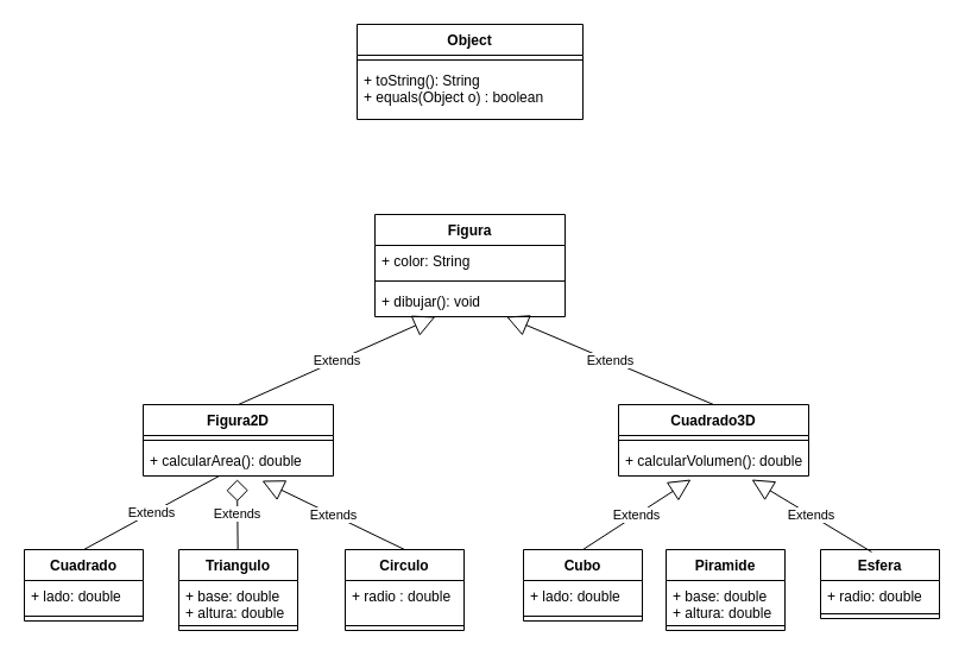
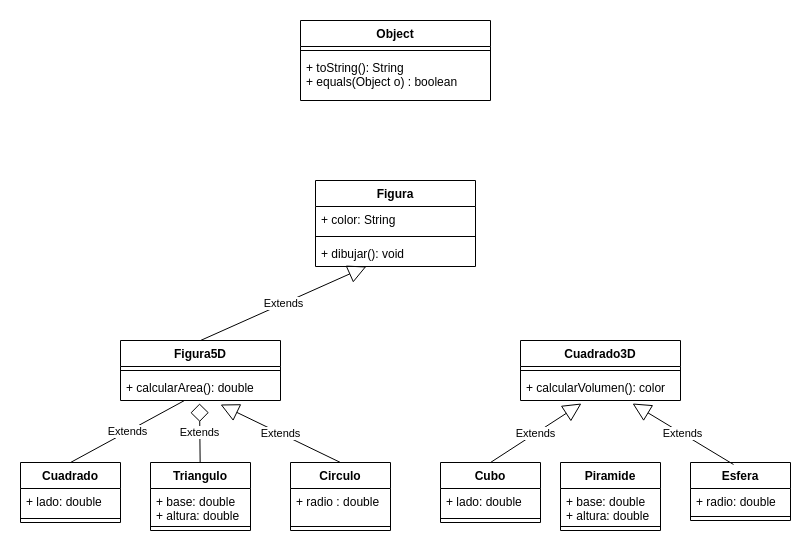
  <mxCell id="0" />
  <mxCell id="1" parent="0" />
  <mxCell id="2" value="Figura" style="swimlane;fontStyle=1;align=center;verticalAlign=top;childLayout=stackLayout;horizontal=1;startSize=26;horizontalStack=0;resizeParent=1;resizeParentMax=0;resizeLast=0;collapsible=1;marginBottom=0;whiteSpace=wrap;html=1;" vertex="1" parent="1"><mxGeometry x="315" y="180" width="160" height="86" as="geometry" /></mxCell>
  <mxCell id="3" value="+ color: String" style="text;strokeColor=none;fillColor=none;align=left;verticalAlign=top;spacingLeft=4;spacingRight=4;overflow=hidden;rotatable=0;points=[[0,0.5],[1,0.5]];portConstraint=eastwest;whiteSpace=wrap;html=1;" vertex="1" parent="2"><mxGeometry y="26" width="160" height="26" as="geometry" /></mxCell>
  <mxCell id="4" value="" style="line;strokeWidth=1;fillColor=none;align=left;verticalAlign=middle;spacingTop=-1;spacingLeft=3;spacingRight=3;rotatable=0;labelPosition=right;points=[];portConstraint=eastwest;strokeColor=inherit;" vertex="1" parent="2"><mxGeometry y="52" width="160" height="8" as="geometry" /></mxCell>
  <mxCell id="5" value="+ dibujar(): void" style="text;strokeColor=none;fillColor=none;align=left;verticalAlign=top;spacingLeft=4;spacingRight=4;overflow=hidden;rotatable=0;points=[[0,0.5],[1,0.5]];portConstraint=eastwest;whiteSpace=wrap;html=1;" vertex="1" parent="2"><mxGeometry y="60" width="160" height="26" as="geometry" /></mxCell>
  <mxCell id="6" value="Object" style="swimlane;fontStyle=1;align=center;verticalAlign=top;childLayout=stackLayout;horizontal=1;startSize=26;horizontalStack=0;resizeParent=1;resizeParentMax=0;resizeLast=0;collapsible=1;marginBottom=0;whiteSpace=wrap;html=1;" vertex="1" parent="1"><mxGeometry x="300" y="20" width="190" height="80" as="geometry" /></mxCell>
  <mxCell id="7" value="" style="line;strokeWidth=1;fillColor=none;align=left;verticalAlign=middle;spacingTop=-1;spacingLeft=3;spacingRight=3;rotatable=0;labelPosition=right;points=[];portConstraint=eastwest;strokeColor=inherit;" vertex="1" parent="6"><mxGeometry y="26" width="190" height="8" as="geometry" /></mxCell>
  <mxCell id="8" value="+ toString(): String&lt;div&gt;+ equals(Object o) : boolean&lt;/div&gt;" style="text;strokeColor=none;fillColor=none;align=left;verticalAlign=top;spacingLeft=4;spacingRight=4;overflow=hidden;rotatable=0;points=[[0,0.5],[1,0.5]];portConstraint=eastwest;whiteSpace=wrap;html=1;" vertex="1" parent="6"><mxGeometry y="34" width="190" height="46" as="geometry" /></mxCell>
- <mxCell id="9" value="Figura2D" style="swimlane;fontStyle=1;align=center;verticalAlign=top;childLayout=stackLayout;horizontal=1;startSize=26;horizontalStack=0;resizeParent=1;resizeParentMax=0;resizeLast=0;collapsible=1;marginBottom=0;whiteSpace=wrap;html=1;" vertex="1" parent="1"><mxGeometry x="120" y="340" width="160" height="60" as="geometry" /></mxCell>
+ <mxCell id="9" value="Figura5D" style="swimlane;fontStyle=1;align=center;verticalAlign=top;childLayout=stackLayout;horizontal=1;startSize=26;horizontalStack=0;resizeParent=1;resizeParentMax=0;resizeLast=0;collapsible=1;marginBottom=0;whiteSpace=wrap;html=1;" vertex="1" parent="1"><mxGeometry x="120" y="340" width="160" height="60" as="geometry" /></mxCell>
  <mxCell id="10" value="" style="line;strokeWidth=1;fillColor=none;align=left;verticalAlign=middle;spacingTop=-1;spacingLeft=3;spacingRight=3;rotatable=0;labelPosition=right;points=[];portConstraint=eastwest;strokeColor=inherit;" vertex="1" parent="9"><mxGeometry y="26" width="160" height="8" as="geometry" /></mxCell>
  <mxCell id="11" value="+ calcularArea(): double" style="text;strokeColor=none;fillColor=none;align=left;verticalAlign=top;spacingLeft=4;spacingRight=4;overflow=hidden;rotatable=0;points=[[0,0.5],[1,0.5]];portConstraint=eastwest;whiteSpace=wrap;html=1;" vertex="1" parent="9"><mxGeometry y="34" width="160" height="26" as="geometry" /></mxCell>
  <mxCell id="12" value="Cuadrado3D" style="swimlane;fontStyle=1;align=center;verticalAlign=top;childLayout=stackLayout;horizontal=1;startSize=26;horizontalStack=0;resizeParent=1;resizeParentMax=0;resizeLast=0;collapsible=1;marginBottom=0;whiteSpace=wrap;html=1;" vertex="1" parent="1"><mxGeometry x="520" y="340" width="160" height="60" as="geometry" /></mxCell>
  <mxCell id="13" value="" style="line;strokeWidth=1;fillColor=none;align=left;verticalAlign=middle;spacingTop=-1;spacingLeft=3;spacingRight=3;rotatable=0;labelPosition=right;points=[];portConstraint=eastwest;strokeColor=inherit;" vertex="1" parent="12"><mxGeometry y="26" width="160" height="8" as="geometry" /></mxCell>
- <mxCell id="14" value="+ calcularVolumen(): double" style="text;strokeColor=none;fillColor=none;align=left;verticalAlign=top;spacingLeft=4;spacingRight=4;overflow=hidden;rotatable=0;points=[[0,0.5],[1,0.5]];portConstraint=eastwest;whiteSpace=wrap;html=1;" vertex="1" parent="12"><mxGeometry y="34" width="160" height="26" as="geometry" /></mxCell>
+ <mxCell id="14" value="+ calcularVolumen(): color" style="text;strokeColor=none;fillColor=none;align=left;verticalAlign=top;spacingLeft=4;spacingRight=4;overflow=hidden;rotatable=0;points=[[0,0.5],[1,0.5]];portConstraint=eastwest;whiteSpace=wrap;html=1;" vertex="1" parent="12"><mxGeometry y="34" width="160" height="26" as="geometry" /></mxCell>
  <mxCell id="15" value="Cuadrado" style="swimlane;fontStyle=1;align=center;verticalAlign=top;childLayout=stackLayout;horizontal=1;startSize=26;horizontalStack=0;resizeParent=1;resizeParentMax=0;resizeLast=0;collapsible=1;marginBottom=0;whiteSpace=wrap;html=1;" vertex="1" parent="1"><mxGeometry x="20" y="462" width="100" height="60" as="geometry" /></mxCell>
  <mxCell id="16" value="+ lado: double" style="text;strokeColor=none;fillColor=none;align=left;verticalAlign=top;spacingLeft=4;spacingRight=4;overflow=hidden;rotatable=0;points=[[0,0.5],[1,0.5]];portConstraint=eastwest;whiteSpace=wrap;html=1;" vertex="1" parent="15"><mxGeometry y="26" width="100" height="26" as="geometry" /></mxCell>
  <mxCell id="17" value="" style="line;strokeWidth=1;fillColor=none;align=left;verticalAlign=middle;spacingTop=-1;spacingLeft=3;spacingRight=3;rotatable=0;labelPosition=right;points=[];portConstraint=eastwest;strokeColor=inherit;" vertex="1" parent="15"><mxGeometry y="52" width="100" height="8" as="geometry" /></mxCell>
  <mxCell id="18" value="Triangulo" style="swimlane;fontStyle=1;align=center;verticalAlign=top;childLayout=stackLayout;horizontal=1;startSize=26;horizontalStack=0;resizeParent=1;resizeParentMax=0;resizeLast=0;collapsible=1;marginBottom=0;whiteSpace=wrap;html=1;" vertex="1" parent="1"><mxGeometry x="150" y="462" width="100" height="68" as="geometry" /></mxCell>
  <mxCell id="19" value="+ base: double&lt;div&gt;+ altura: double&lt;/div&gt;" style="text;strokeColor=none;fillColor=none;align=left;verticalAlign=top;spacingLeft=4;spacingRight=4;overflow=hidden;rotatable=0;points=[[0,0.5],[1,0.5]];portConstraint=eastwest;whiteSpace=wrap;html=1;" vertex="1" parent="18"><mxGeometry y="26" width="100" height="34" as="geometry" /></mxCell>
  <mxCell id="20" value="" style="line;strokeWidth=1;fillColor=none;align=left;verticalAlign=middle;spacingTop=-1;spacingLeft=3;spacingRight=3;rotatable=0;labelPosition=right;points=[];portConstraint=eastwest;strokeColor=inherit;" vertex="1" parent="18"><mxGeometry y="60" width="100" height="8" as="geometry" /></mxCell>
  <mxCell id="21" value="Circulo" style="swimlane;fontStyle=1;align=center;verticalAlign=top;childLayout=stackLayout;horizontal=1;startSize=26;horizontalStack=0;resizeParent=1;resizeParentMax=0;resizeLast=0;collapsible=1;marginBottom=0;whiteSpace=wrap;html=1;" vertex="1" parent="1"><mxGeometry x="290" y="462" width="100" height="68" as="geometry" /></mxCell>
  <mxCell id="22" value="+ radio : double" style="text;strokeColor=none;fillColor=none;align=left;verticalAlign=top;spacingLeft=4;spacingRight=4;overflow=hidden;rotatable=0;points=[[0,0.5],[1,0.5]];portConstraint=eastwest;whiteSpace=wrap;html=1;" vertex="1" parent="21"><mxGeometry y="26" width="100" height="34" as="geometry" /></mxCell>
  <mxCell id="23" value="" style="line;strokeWidth=1;fillColor=none;align=left;verticalAlign=middle;spacingTop=-1;spacingLeft=3;spacingRight=3;rotatable=0;labelPosition=right;points=[];portConstraint=eastwest;strokeColor=inherit;" vertex="1" parent="21"><mxGeometry y="60" width="100" height="8" as="geometry" /></mxCell>
  <mxCell id="24" value="Cubo" style="swimlane;fontStyle=1;align=center;verticalAlign=top;childLayout=stackLayout;horizontal=1;startSize=26;horizontalStack=0;resizeParent=1;resizeParentMax=0;resizeLast=0;collapsible=1;marginBottom=0;whiteSpace=wrap;html=1;" vertex="1" parent="1"><mxGeometry x="440" y="462" width="100" height="60" as="geometry" /></mxCell>
  <mxCell id="25" value="+ lado: double" style="text;strokeColor=none;fillColor=none;align=left;verticalAlign=top;spacingLeft=4;spacingRight=4;overflow=hidden;rotatable=0;points=[[0,0.5],[1,0.5]];portConstraint=eastwest;whiteSpace=wrap;html=1;" vertex="1" parent="24"><mxGeometry y="26" width="100" height="26" as="geometry" /></mxCell>
  <mxCell id="26" value="" style="line;strokeWidth=1;fillColor=none;align=left;verticalAlign=middle;spacingTop=-1;spacingLeft=3;spacingRight=3;rotatable=0;labelPosition=right;points=[];portConstraint=eastwest;strokeColor=inherit;" vertex="1" parent="24"><mxGeometry y="52" width="100" height="8" as="geometry" /></mxCell>
  <mxCell id="27" value="Piramide" style="swimlane;fontStyle=1;align=center;verticalAlign=top;childLayout=stackLayout;horizontal=1;startSize=26;horizontalStack=0;resizeParent=1;resizeParentMax=0;resizeLast=0;collapsible=1;marginBottom=0;whiteSpace=wrap;html=1;" vertex="1" parent="1"><mxGeometry x="560" y="462" width="100" height="68" as="geometry" /></mxCell>
  <mxCell id="28" value="+ base: double&lt;div&gt;+ altura: double&lt;/div&gt;" style="text;strokeColor=none;fillColor=none;align=left;verticalAlign=top;spacingLeft=4;spacingRight=4;overflow=hidden;rotatable=0;points=[[0,0.5],[1,0.5]];portConstraint=eastwest;whiteSpace=wrap;html=1;" vertex="1" parent="27"><mxGeometry y="26" width="100" height="34" as="geometry" /></mxCell>
  <mxCell id="29" value="" style="line;strokeWidth=1;fillColor=none;align=left;verticalAlign=middle;spacingTop=-1;spacingLeft=3;spacingRight=3;rotatable=0;labelPosition=right;points=[];portConstraint=eastwest;strokeColor=inherit;" vertex="1" parent="27"><mxGeometry y="60" width="100" height="8" as="geometry" /></mxCell>
  <mxCell id="30" value="Esfera" style="swimlane;fontStyle=1;align=center;verticalAlign=top;childLayout=stackLayout;horizontal=1;startSize=26;horizontalStack=0;resizeParent=1;resizeParentMax=0;resizeLast=0;collapsible=1;marginBottom=0;whiteSpace=wrap;html=1;" vertex="1" parent="1"><mxGeometry x="690" y="462" width="100" height="58" as="geometry" /></mxCell>
  <mxCell id="31" value="+ radio: double" style="text;strokeColor=none;fillColor=none;align=left;verticalAlign=top;spacingLeft=4;spacingRight=4;overflow=hidden;rotatable=0;points=[[0,0.5],[1,0.5]];portConstraint=eastwest;whiteSpace=wrap;html=1;" vertex="1" parent="30"><mxGeometry y="26" width="100" height="24" as="geometry" /></mxCell>
  <mxCell id="32" value="" style="line;strokeWidth=1;fillColor=none;align=left;verticalAlign=middle;spacingTop=-1;spacingLeft=3;spacingRight=3;rotatable=0;labelPosition=right;points=[];portConstraint=eastwest;strokeColor=inherit;" vertex="1" parent="30"><mxGeometry y="50" width="100" height="8" as="geometry" /></mxCell>
  <mxCell id="33" value="Extends" style="endArrow=block;endSize=16;endFill=0;html=1;rounded=0;exitX=0.5;exitY=0;exitDx=0;exitDy=0;" edge="1" parent="1" source="9" target="5"><mxGeometry width="160" relative="1" as="geometry"><mxPoint x="405" y="190" as="sourcePoint" /><mxPoint x="370" y="270" as="targetPoint" /></mxGeometry></mxCell>
- <mxCell id="34" value="Extends" style="endArrow=block;endSize=16;endFill=0;html=1;rounded=0;exitX=0.5;exitY=0;exitDx=0;exitDy=0;" edge="1" parent="1" source="12" target="5"><mxGeometry width="160" relative="1" as="geometry"><mxPoint x="210" y="350" as="sourcePoint" /><mxPoint x="380" y="280" as="targetPoint" /></mxGeometry></mxCell>
  <mxCell id="35" value="Extends" style="endArrow=none;endSize=16;endFill=0;html=1;rounded=0;exitX=0.5;exitY=0;exitDx=0;exitDy=0;entryX=0.4;entryY=1;entryDx=0;entryDy=0;entryPerimeter=0;" edge="1" parent="1" source="15" target="11"><mxGeometry width="160" relative="1" as="geometry"><mxPoint x="210" y="350" as="sourcePoint" /><mxPoint x="376" y="276" as="targetPoint" /></mxGeometry></mxCell>
  <mxCell id="36" value="Extends" style="endArrow=diamond;endSize=16;endFill=0;html=1;rounded=0;entryX=0.494;entryY=1.115;entryDx=0;entryDy=0;entryPerimeter=0;" edge="1" parent="1" source="18" target="11"><mxGeometry width="160" relative="1" as="geometry"><mxPoint x="80" y="472" as="sourcePoint" /><mxPoint x="194" y="410" as="targetPoint" /></mxGeometry></mxCell>
  <mxCell id="37" value="Extends" style="endArrow=block;endSize=16;endFill=0;html=1;rounded=0;entryX=0.625;entryY=1.154;entryDx=0;entryDy=0;entryPerimeter=0;exitX=0.5;exitY=0;exitDx=0;exitDy=0;" edge="1" parent="1" source="21" target="11"><mxGeometry width="160" relative="1" as="geometry"><mxPoint x="210" y="472" as="sourcePoint" /><mxPoint x="209" y="413" as="targetPoint" /></mxGeometry></mxCell>
  <mxCell id="38" value="Extends" style="endArrow=block;endSize=16;endFill=0;html=1;rounded=0;entryX=0.381;entryY=1.115;entryDx=0;entryDy=0;entryPerimeter=0;exitX=0.5;exitY=0;exitDx=0;exitDy=0;" edge="1" parent="1" source="24" target="14"><mxGeometry width="160" relative="1" as="geometry"><mxPoint x="350" y="472" as="sourcePoint" /><mxPoint x="230" y="414" as="targetPoint" /></mxGeometry></mxCell>
  <mxCell id="39" value="Extends" style="endArrow=block;endSize=16;endFill=0;html=1;rounded=0;entryX=0.7;entryY=1.115;entryDx=0;entryDy=0;entryPerimeter=0;exitX=0.43;exitY=0.034;exitDx=0;exitDy=0;exitPerimeter=0;" edge="1" parent="1" source="30" target="14"><mxGeometry width="160" relative="1" as="geometry"><mxPoint x="620" y="472" as="sourcePoint" /><mxPoint x="620" y="411" as="targetPoint" /></mxGeometry></mxCell>
